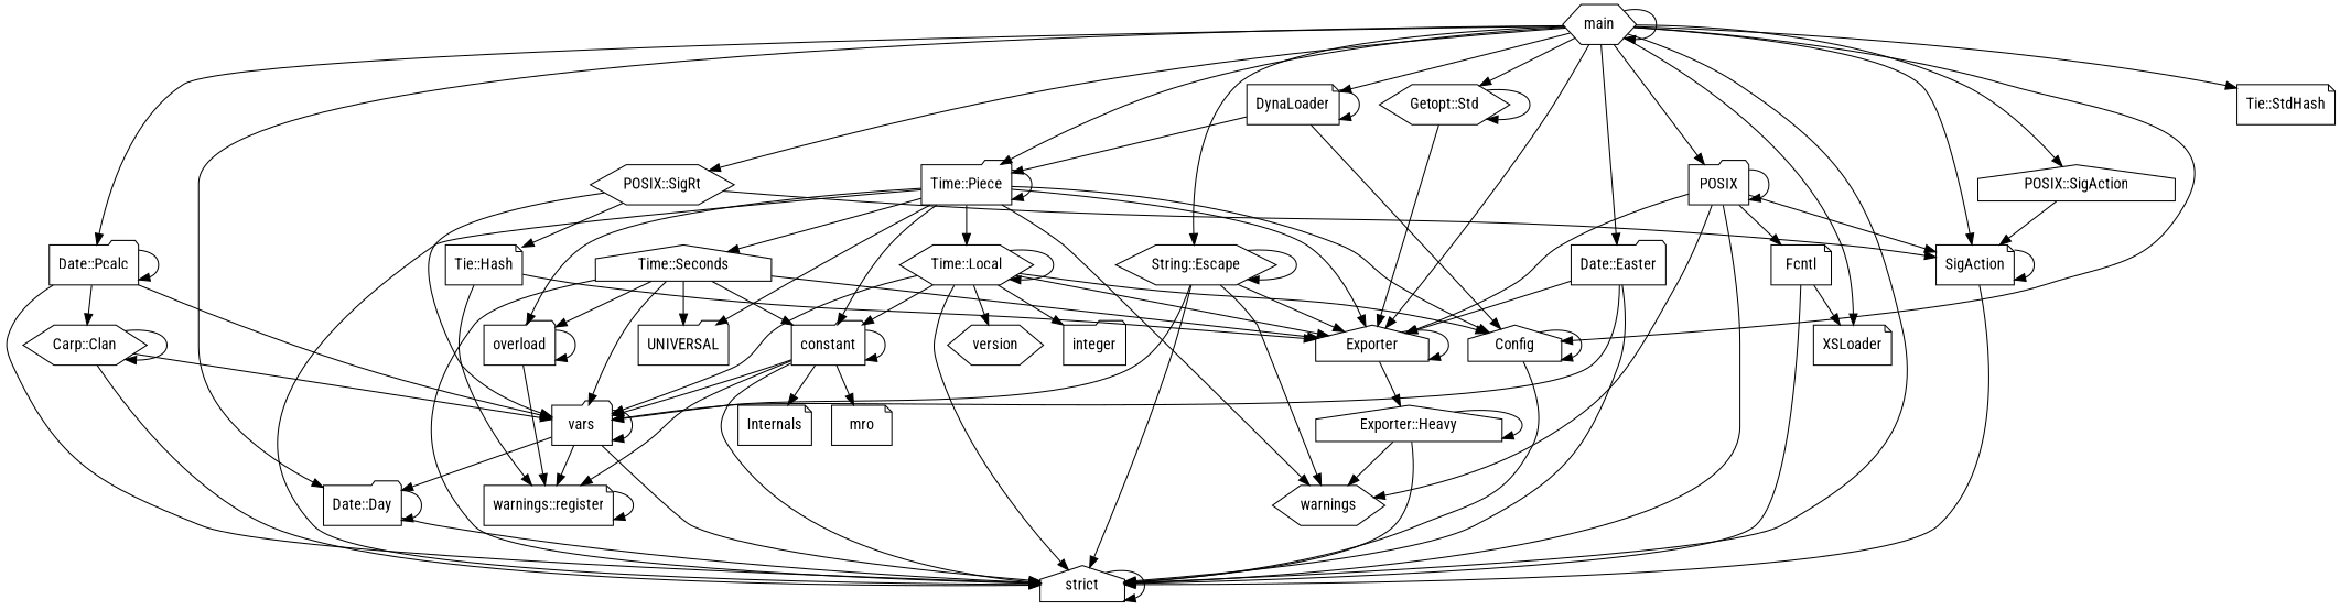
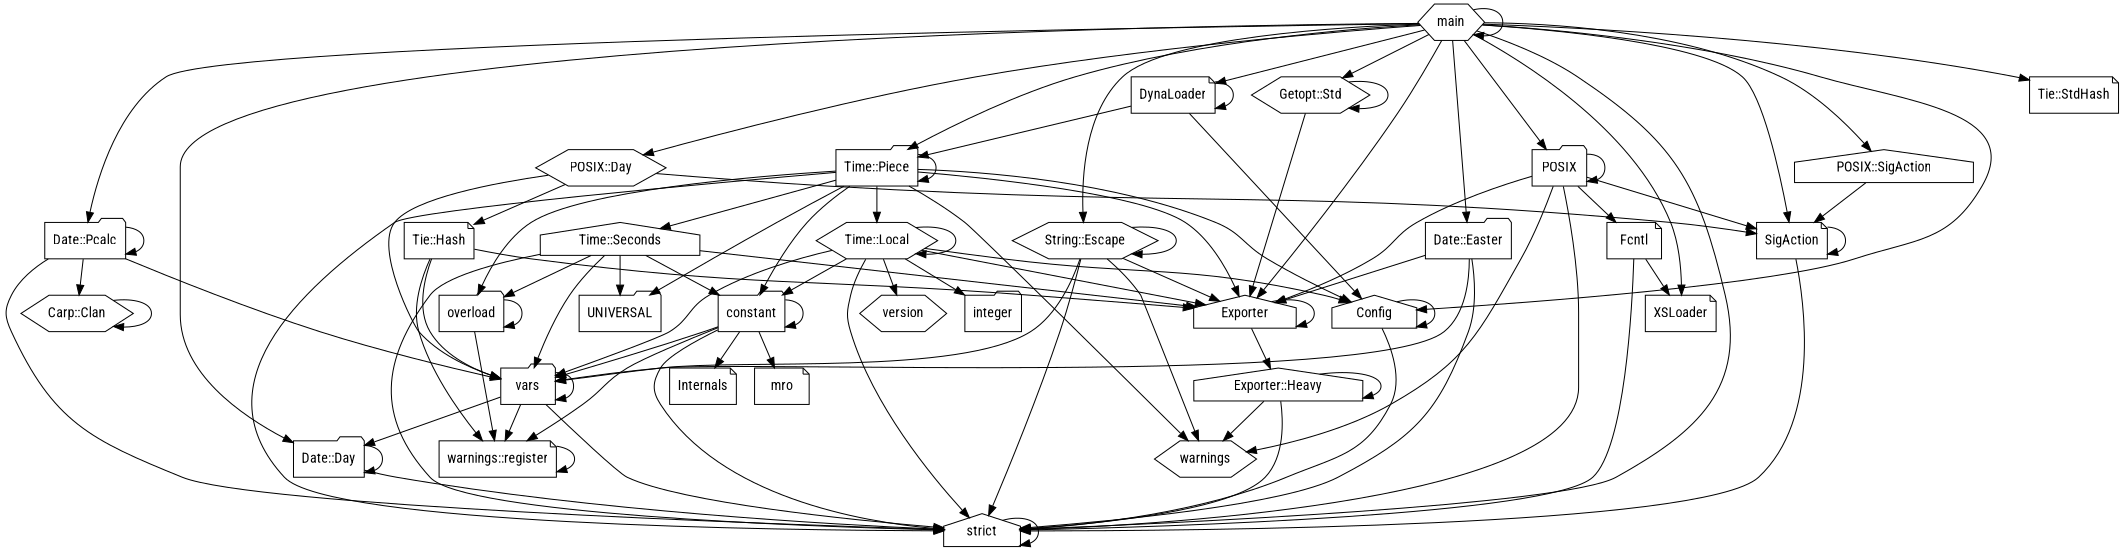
  digraph {
    fontname="Roboto Condensed"
    node [fontname="Roboto Condensed" shape=folder]
    edge [fontname="Roboto Condensed"]
    "POSIX::SigAction" [shape=house]
    n2 [label=SigAction shape=note]
    "strict" [shape=house]
    "Time::Local" [shape=hexagon]
    Config [shape=house]
    constant
    version [shape=hexagon]
    Exporter [shape=house]
    vars
    integer
    "warnings::register" [shape=note]
    Internals [shape=note]
    mro [shape=note]
    "Exporter::Heavy" [shape=house]
    "Date::Day"
    "Time::Piece"
    "Time::Seconds" [shape=house]
    overload
    warnings [shape=hexagon]
    UNIVERSAL
    POSIX
    Fcntl [shape=note]
    XSLoader [shape=note]
    "Date::Pcalc"
    "Carp::Clan" [shape=hexagon]
    main [shape=hexagon]
    DynaLoader [shape=note]
    "String::Escape" [shape=hexagon]
    "Date::Easter"
-   "POSIX::SigRt" [shape=hexagon]
+   "POSIX::SigRt" [shape=hexagon label="POSIX::Day"]
    "Getopt::Std" [shape=hexagon]
    "Tie::StdHash" [shape=note]
    "Tie::Hash" [shape=note]
    "POSIX::SigAction" -> n2
    n2 -> n2
    n2 -> "strict"
    "strict" -> "strict"
    "Time::Local" -> "strict"
    "Time::Local" -> "Time::Local"
    "Time::Local" -> Config
    "Time::Local" -> constant
    "Time::Local" -> version
    "Time::Local" -> Exporter
    "Time::Local" -> vars
    "Time::Local" -> integer
    Config -> "strict"
    Config -> Config
    constant -> "strict"
    constant -> constant
    constant -> vars
    constant -> "warnings::register"
    constant -> Internals
    constant -> mro
    Exporter -> Exporter
    Exporter -> "Exporter::Heavy"
    vars -> "strict"
    vars -> vars
    vars -> "warnings::register"
    vars -> "Date::Day"
    "warnings::register" -> "warnings::register"
    "Exporter::Heavy" -> "strict"
    "Exporter::Heavy" -> "Exporter::Heavy"
    "Exporter::Heavy" -> warnings
    "Date::Day" -> "strict"
    "Date::Day" -> "Date::Day"
    "Time::Piece" -> "strict"
    "Time::Piece" -> "Time::Local"
    "Time::Piece" -> Config
    "Time::Piece" -> constant
    "Time::Piece" -> Exporter
    "Time::Piece" -> "Time::Piece"
    "Time::Piece" -> "Time::Seconds"
    "Time::Piece" -> overload
    "Time::Piece" -> warnings
    "Time::Piece" -> UNIVERSAL
    "Time::Seconds" -> "strict"
    "Time::Seconds" -> constant
    "Time::Seconds" -> Exporter
    "Time::Seconds" -> vars
    "Time::Seconds" -> overload
    "Time::Seconds" -> UNIVERSAL
    overload -> "warnings::register"
    overload -> overload
    POSIX -> n2
    POSIX -> "strict"
    POSIX -> Exporter
    POSIX -> warnings
    POSIX -> POSIX
    POSIX -> Fcntl
    Fcntl -> "strict"
    Fcntl -> XSLoader
    "Date::Pcalc" -> "strict"
    "Date::Pcalc" -> vars
    "Date::Pcalc" -> "Date::Pcalc"
    "Date::Pcalc" -> "Carp::Clan"
-   "Carp::Clan" -> "strict"
-   "Carp::Clan" -> vars
+   "Tie::Hash" -> vars
    "Carp::Clan" -> "Carp::Clan"
    main -> "POSIX::SigAction"
    main -> n2
    main -> "strict"
    main -> Config
    main -> Exporter
    main -> "Date::Day"
    main -> "Time::Piece"
    main -> POSIX
    main -> XSLoader
    main -> "Date::Pcalc"
    main -> main
    main -> DynaLoader
    main -> "String::Escape"
    main -> "Date::Easter"
    main -> "POSIX::SigRt"
    main -> "Getopt::Std"
    main -> "Tie::StdHash"
    DynaLoader -> Config
    DynaLoader -> "Time::Piece"
    DynaLoader -> DynaLoader
    "String::Escape" -> "strict"
    "String::Escape" -> Exporter
    "String::Escape" -> vars
    "String::Escape" -> warnings
    "String::Escape" -> "String::Escape"
    "Date::Easter" -> "strict"
    "Date::Easter" -> Exporter
    "Date::Easter" -> vars
    "POSIX::SigRt" -> n2
    "POSIX::SigRt" -> vars
    "POSIX::SigRt" -> "Tie::Hash"
    "Getopt::Std" -> Exporter
    "Getopt::Std" -> "Getopt::Std"
    "Tie::Hash" -> Exporter
    "Tie::Hash" -> "warnings::register"
  }
